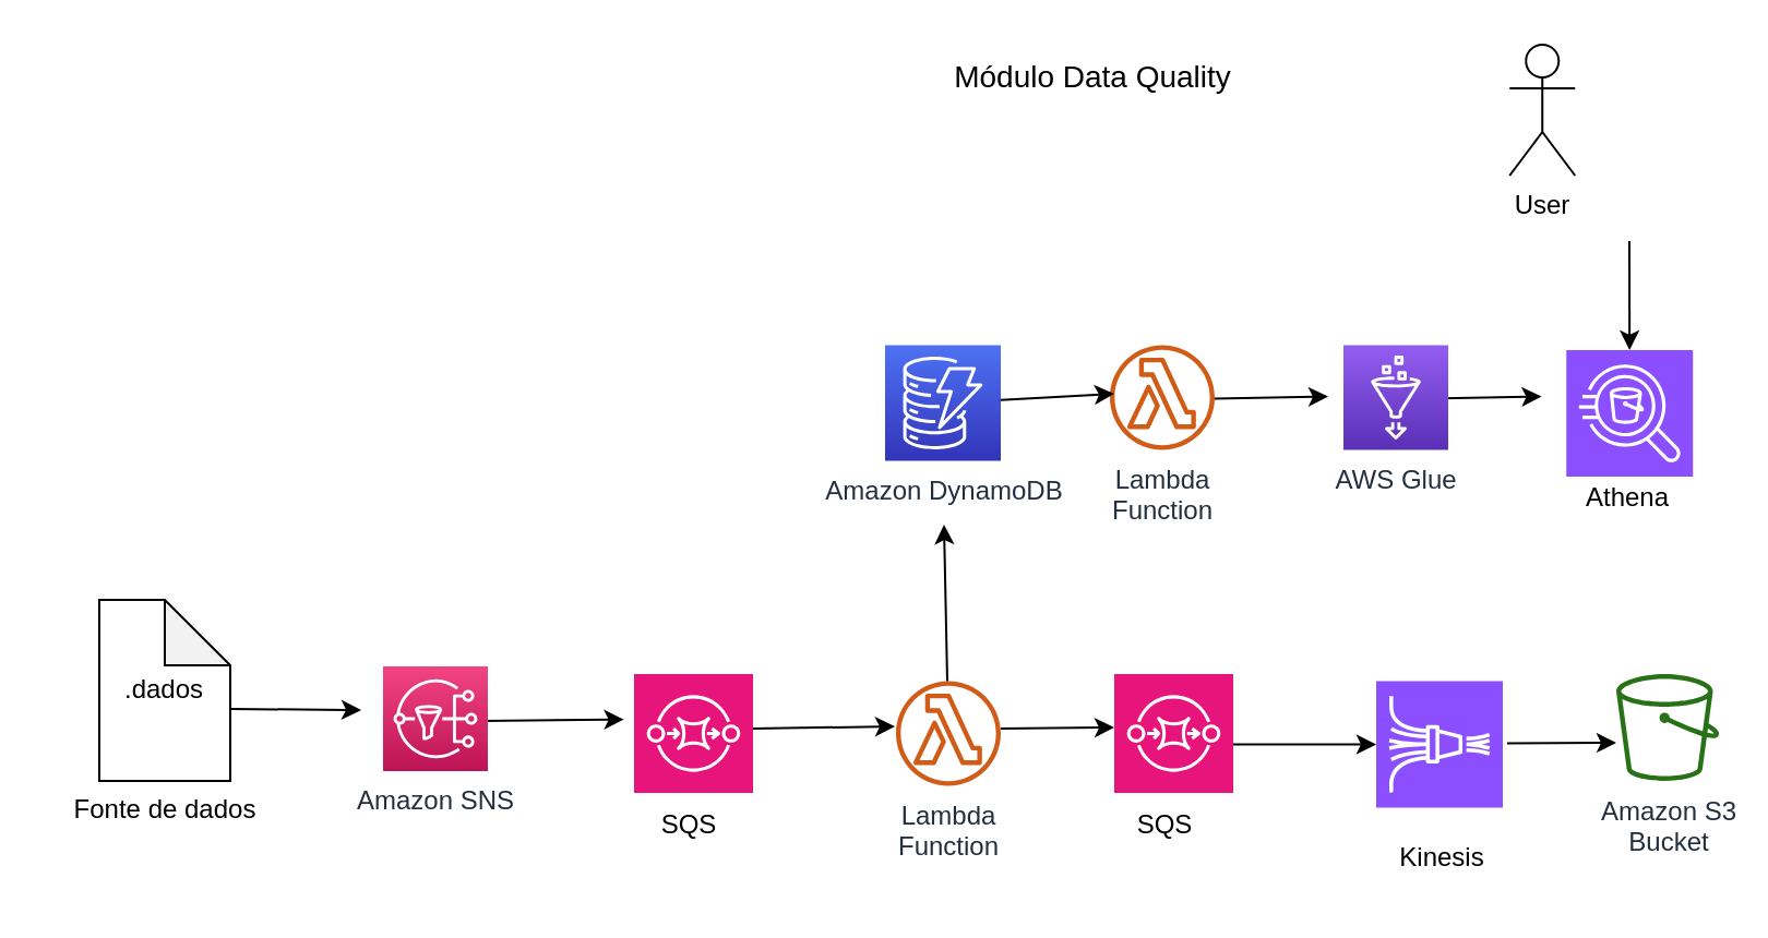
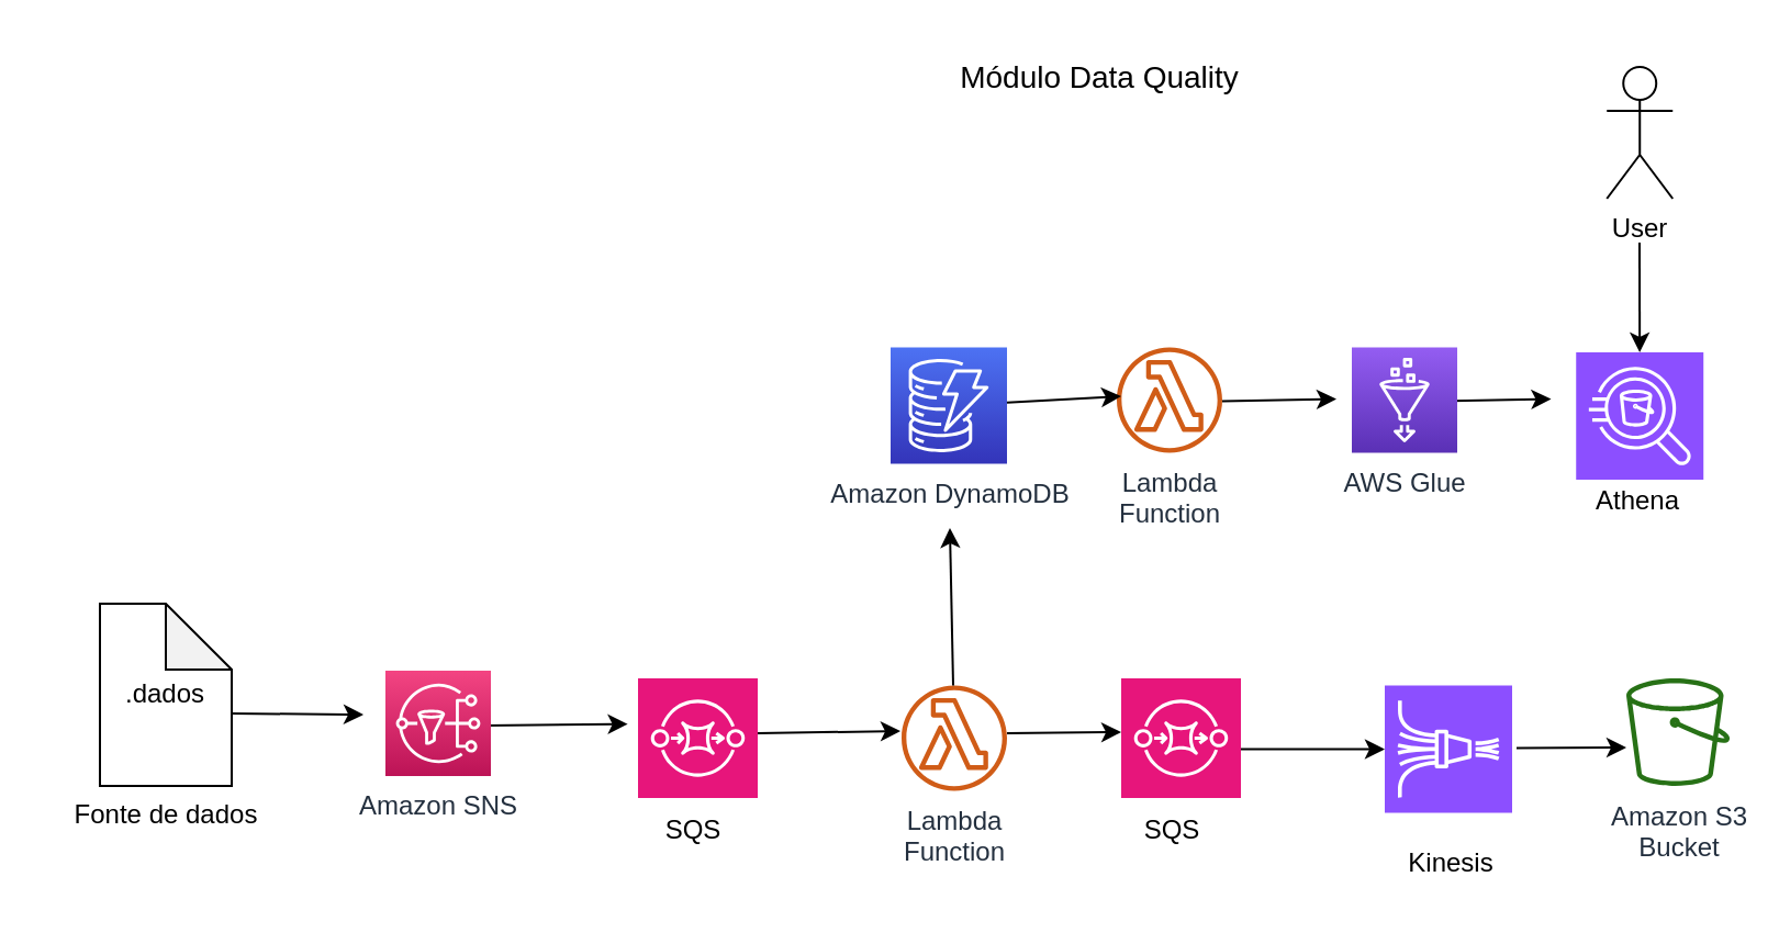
  <mxCell id="0" />
  <mxCell id="1" parent="0" />
  <mxCell id="2" value=".dados" style="shape=note;whiteSpace=wrap;html=1;backgroundOutline=1;darkOpacity=0.05;" parent="1" vertex="1"><mxGeometry x="45" y="274.5" width="60" height="83" as="geometry" /></mxCell>
  <mxCell id="3" value="Fonte de dados&lt;div&gt;&lt;br/&gt;&lt;/div&gt;" style="text;html=1;align=center;verticalAlign=middle;resizable=0;points=[];autosize=1;strokeColor=none;fillColor=none;" parent="1" vertex="1"><mxGeometry x="20" y="358" width="110" height="40" as="geometry" /></mxCell>
  <mxCell id="4" value="Amazon S3&lt;br&gt;Bucket&lt;br&gt;" style="outlineConnect=0;fontColor=#232F3E;gradientColor=none;fillColor=#277116;strokeColor=none;dashed=0;verticalLabelPosition=bottom;verticalAlign=top;align=center;html=1;fontSize=12;fontStyle=0;aspect=fixed;pointerEvents=1;shape=mxgraph.aws4.bucket;labelBackgroundColor=#ffffff;" parent="1" vertex="1"><mxGeometry x="740" y="308.5" width="47.12" height="49" as="geometry" /></mxCell>
  <mxCell id="5" value="Lambda&lt;br&gt;Function&lt;br&gt;" style="outlineConnect=0;fontColor=#232F3E;gradientColor=none;fillColor=#D05C17;strokeColor=none;dashed=0;verticalLabelPosition=bottom;verticalAlign=top;align=center;html=1;fontSize=12;fontStyle=0;aspect=fixed;pointerEvents=1;shape=mxgraph.aws4.lambda_function;labelBackgroundColor=#ffffff;" parent="1" vertex="1"><mxGeometry x="410" y="311.75" width="48" height="48" as="geometry" /></mxCell>
  <mxCell id="6" value="Lambda&lt;br&gt;Function&lt;br&gt;" style="outlineConnect=0;fontColor=#232F3E;gradientColor=none;fillColor=#D05C17;strokeColor=none;dashed=0;verticalLabelPosition=bottom;verticalAlign=top;align=center;html=1;fontSize=12;fontStyle=0;aspect=fixed;pointerEvents=1;shape=mxgraph.aws4.lambda_function;labelBackgroundColor=#ffffff;" parent="1" vertex="1"><mxGeometry x="508" y="157.75" width="48" height="48" as="geometry" /></mxCell>
  <mxCell id="7" value="Amazon DynamoDB" style="outlineConnect=0;fontColor=#232F3E;gradientColor=#4D72F3;gradientDirection=north;fillColor=#3334B9;strokeColor=#ffffff;dashed=0;verticalLabelPosition=bottom;verticalAlign=top;align=center;html=1;fontSize=12;fontStyle=0;aspect=fixed;shape=mxgraph.aws4.resourceIcon;resIcon=mxgraph.aws4.dynamodb;labelBackgroundColor=#ffffff;" parent="1" vertex="1"><mxGeometry x="405" y="157.75" width="53" height="53" as="geometry" /></mxCell>
  <mxCell id="8" value="" style="sketch=0;points=[[0,0,0],[0.25,0,0],[0.5,0,0],[0.75,0,0],[1,0,0],[0,1,0],[0.25,1,0],[0.5,1,0],[0.75,1,0],[1,1,0],[0,0.25,0],[0,0.5,0],[0,0.75,0],[1,0.25,0],[1,0.5,0],[1,0.75,0]];outlineConnect=0;fontColor=#232F3E;fillColor=#8C4FFF;strokeColor=#ffffff;dashed=0;verticalLabelPosition=bottom;verticalAlign=top;align=center;html=1;fontSize=12;fontStyle=0;aspect=fixed;shape=mxgraph.aws4.resourceIcon;resIcon=mxgraph.aws4.athena;" parent="1" vertex="1"><mxGeometry x="717.12" y="160" width="58" height="58" as="geometry" /></mxCell>
  <mxCell id="9" value="Athena" style="text;html=1;align=center;verticalAlign=middle;resizable=0;points=[];autosize=1;strokeColor=none;fillColor=none;" parent="1" vertex="1"><mxGeometry x="715.12" y="213" width="60" height="30" as="geometry" /></mxCell>
  <mxCell id="10" value="" style="sketch=0;points=[[0,0,0],[0.25,0,0],[0.5,0,0],[0.75,0,0],[1,0,0],[0,1,0],[0.25,1,0],[0.5,1,0],[0.75,1,0],[1,1,0],[0,0.25,0],[0,0.5,0],[0,0.75,0],[1,0.25,0],[1,0.5,0],[1,0.75,0]];outlineConnect=0;fontColor=#232F3E;fillColor=#E7157B;strokeColor=#ffffff;dashed=0;verticalLabelPosition=bottom;verticalAlign=top;align=center;html=1;fontSize=12;fontStyle=0;aspect=fixed;shape=mxgraph.aws4.resourceIcon;resIcon=mxgraph.aws4.sqs;" parent="1" vertex="1"><mxGeometry x="290" y="308.5" width="54.5" height="54.5" as="geometry" /></mxCell>
  <mxCell id="11" value="" style="sketch=0;points=[[0,0,0],[0.25,0,0],[0.5,0,0],[0.75,0,0],[1,0,0],[0,1,0],[0.25,1,0],[0.5,1,0],[0.75,1,0],[1,1,0],[0,0.25,0],[0,0.5,0],[0,0.75,0],[1,0.25,0],[1,0.5,0],[1,0.75,0]];outlineConnect=0;fontColor=#232F3E;fillColor=#E7157B;strokeColor=#ffffff;dashed=0;verticalLabelPosition=bottom;verticalAlign=top;align=center;html=1;fontSize=12;fontStyle=0;aspect=fixed;shape=mxgraph.aws4.resourceIcon;resIcon=mxgraph.aws4.sqs;" parent="1" vertex="1"><mxGeometry x="510" y="308.5" width="54.5" height="54.5" as="geometry" /></mxCell>
  <mxCell id="12" value="SQS" style="text;html=1;align=center;verticalAlign=middle;resizable=0;points=[];autosize=1;strokeColor=none;fillColor=none;" parent="1" vertex="1"><mxGeometry x="290" y="363" width="50" height="30" as="geometry" /></mxCell>
  <mxCell id="13" value="SQS" style="text;html=1;align=center;verticalAlign=middle;resizable=0;points=[];autosize=1;strokeColor=none;fillColor=none;" parent="1" vertex="1"><mxGeometry x="508" y="363" width="50" height="30" as="geometry" /></mxCell>
  <mxCell id="14" value="" style="sketch=0;points=[[0,0,0],[0.25,0,0],[0.5,0,0],[0.75,0,0],[1,0,0],[0,1,0],[0.25,1,0],[0.5,1,0],[0.75,1,0],[1,1,0],[0,0.25,0],[0,0.5,0],[0,0.75,0],[1,0.25,0],[1,0.5,0],[1,0.75,0]];outlineConnect=0;fontColor=#232F3E;fillColor=#8C4FFF;strokeColor=#ffffff;dashed=0;verticalLabelPosition=bottom;verticalAlign=top;align=center;html=1;fontSize=12;fontStyle=0;aspect=fixed;shape=mxgraph.aws4.resourceIcon;resIcon=mxgraph.aws4.kinesis_data_firehose;" parent="1" vertex="1"><mxGeometry x="630" y="311.75" width="58" height="58" as="geometry" /></mxCell>
  <mxCell id="15" value="Kinesis" style="text;html=1;align=center;verticalAlign=middle;resizable=0;points=[];autosize=1;strokeColor=none;fillColor=none;" parent="1" vertex="1"><mxGeometry x="630" y="378" width="60" height="30" as="geometry" /></mxCell>
  <mxCell id="16" value="" style="endArrow=classic;html=1;rounded=0;entryX=-0.086;entryY=0.382;entryDx=0;entryDy=0;entryPerimeter=0;" parent="1" target="10" edge="1"><mxGeometry width="50" height="50" relative="1" as="geometry"><mxPoint x="220" y="330" as="sourcePoint" /><mxPoint x="270" y="280" as="targetPoint" /></mxGeometry></mxCell>
  <mxCell id="17" value="" style="endArrow=classic;html=1;rounded=0;entryX=-0.086;entryY=0.382;entryDx=0;entryDy=0;entryPerimeter=0;" parent="1" edge="1"><mxGeometry width="50" height="50" relative="1" as="geometry"><mxPoint x="344.5" y="333.5" as="sourcePoint" /><mxPoint x="409.5" y="332.5" as="targetPoint" /></mxGeometry></mxCell>
  <mxCell id="18" value="" style="endArrow=classic;html=1;rounded=0;" parent="1" edge="1"><mxGeometry width="50" height="50" relative="1" as="geometry"><mxPoint x="458" y="333.5" as="sourcePoint" /><mxPoint x="510" y="333" as="targetPoint" /></mxGeometry></mxCell>
  <mxCell id="19" value="" style="endArrow=classic;html=1;rounded=0;entryX=0;entryY=0.5;entryDx=0;entryDy=0;entryPerimeter=0;" parent="1" target="14" edge="1"><mxGeometry width="50" height="50" relative="1" as="geometry"><mxPoint x="564.5" y="340.75" as="sourcePoint" /><mxPoint x="616.5" y="340.25" as="targetPoint" /></mxGeometry></mxCell>
  <mxCell id="20" value="" style="endArrow=classic;html=1;rounded=0;" parent="1" edge="1"><mxGeometry width="50" height="50" relative="1" as="geometry"><mxPoint x="690" y="340.25" as="sourcePoint" /><mxPoint x="740" y="340" as="targetPoint" /></mxGeometry></mxCell>
  <mxCell id="21" value="" style="endArrow=classic;html=1;rounded=0;" parent="1" source="5" edge="1"><mxGeometry width="50" height="50" relative="1" as="geometry"><mxPoint x="470" y="270" as="sourcePoint" /><mxPoint x="432" y="240" as="targetPoint" /></mxGeometry></mxCell>
  <mxCell id="22" value="" style="endArrow=classic;html=1;rounded=0;" parent="1" edge="1"><mxGeometry width="50" height="50" relative="1" as="geometry"><mxPoint x="556" y="182.25" as="sourcePoint" /><mxPoint x="608" y="181.25" as="targetPoint" /></mxGeometry></mxCell>
  <mxCell id="23" value="" style="endArrow=classic;html=1;rounded=0;" parent="1" edge="1"><mxGeometry width="50" height="50" relative="1" as="geometry"><mxPoint x="653.75" y="182.25" as="sourcePoint" /><mxPoint x="705.75" y="181.25" as="targetPoint" /></mxGeometry></mxCell>
  <mxCell id="24" value="" style="endArrow=classic;html=1;rounded=0;entryX=-0.086;entryY=0.382;entryDx=0;entryDy=0;entryPerimeter=0;" parent="1" source="7" edge="1"><mxGeometry width="50" height="50" relative="1" as="geometry"><mxPoint x="470" y="180" as="sourcePoint" /><mxPoint x="510" y="180" as="targetPoint" /></mxGeometry></mxCell>
- <mxCell id="25" value="User&lt;div&gt;&lt;br/&gt;&lt;/div&gt;" style="shape=umlActor;verticalLabelPosition=bottom;verticalAlign=top;html=1;outlineConnect=0;" parent="1" vertex="1"><mxGeometry x="691.12" y="20" width="30" height="60" as="geometry" /></mxCell>
+ <mxCell id="25" value="User&lt;div&gt;&lt;br/&gt;&lt;/div&gt;" style="shape=umlActor;verticalLabelPosition=bottom;verticalAlign=top;html=1;outlineConnect=0;" parent="1" vertex="1"><mxGeometry x="731.12" y="30" width="30" height="60" as="geometry" /></mxCell>
  <mxCell id="26" value="" style="endArrow=classic;html=1;rounded=0;" parent="1" target="8" edge="1"><mxGeometry width="50" height="50" relative="1" as="geometry"><mxPoint x="746" y="110" as="sourcePoint" /><mxPoint x="520" y="220" as="targetPoint" /><Array as="points" /></mxGeometry></mxCell>
  <mxCell id="27" value="&lt;font style=&quot;font-size: 14px;&quot;&gt;Módulo Data Quality&lt;/font&gt;" style="text;html=1;align=center;verticalAlign=middle;resizable=0;points=[];autosize=1;strokeColor=none;fillColor=none;" parent="1" vertex="1"><mxGeometry x="425" y="20" width="150" height="30" as="geometry" /></mxCell>
  <mxCell id="28" value="AWS Glue" style="outlineConnect=0;fontColor=#232F3E;gradientColor=#945DF2;gradientDirection=north;fillColor=#5A30B5;strokeColor=#ffffff;dashed=0;verticalLabelPosition=bottom;verticalAlign=top;align=center;html=1;fontSize=12;fontStyle=0;aspect=fixed;shape=mxgraph.aws4.resourceIcon;resIcon=mxgraph.aws4.glue;labelBackgroundColor=#ffffff;" parent="1" vertex="1"><mxGeometry x="615" y="157.75" width="48" height="48" as="geometry" /></mxCell>
  <mxCell id="29" value="Amazon SNS" style="outlineConnect=0;fontColor=#232F3E;gradientColor=#F34482;gradientDirection=north;fillColor=#BC1356;strokeColor=#ffffff;dashed=0;verticalLabelPosition=bottom;verticalAlign=top;align=center;html=1;fontSize=12;fontStyle=0;aspect=fixed;shape=mxgraph.aws4.resourceIcon;resIcon=mxgraph.aws4.sns;labelBackgroundColor=#ffffff;" vertex="1" parent="1"><mxGeometry x="175" y="305" width="48" height="48" as="geometry" /></mxCell>
  <mxCell id="30" value="" style="endArrow=classic;html=1;rounded=0;" edge="1" parent="1"><mxGeometry width="50" height="50" relative="1" as="geometry"><mxPoint x="105" y="324.5" as="sourcePoint" /><mxPoint x="165" y="325" as="targetPoint" /></mxGeometry></mxCell>
